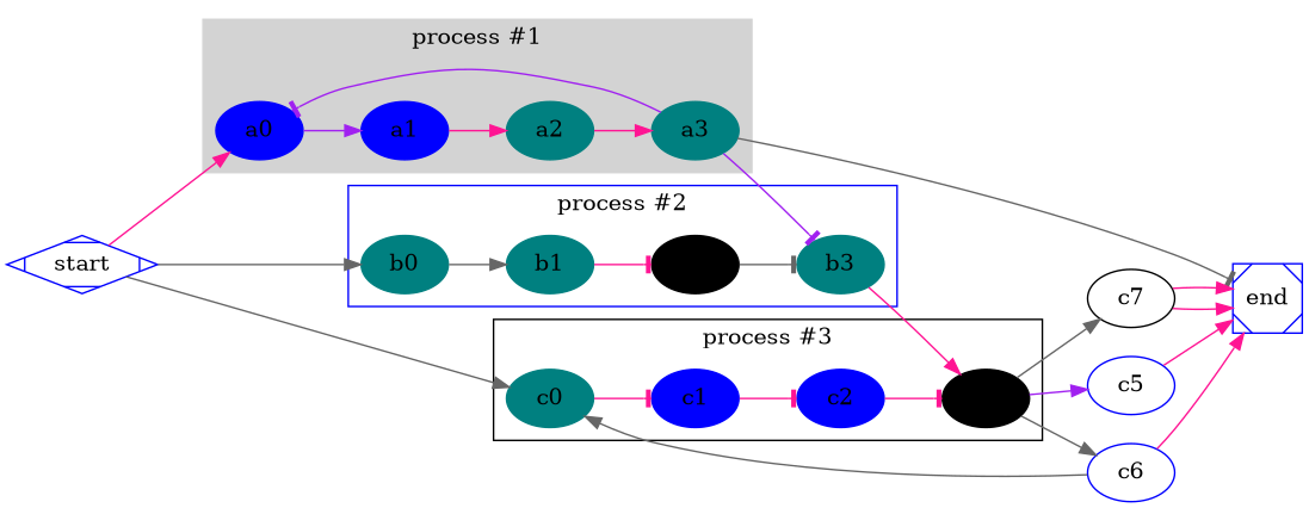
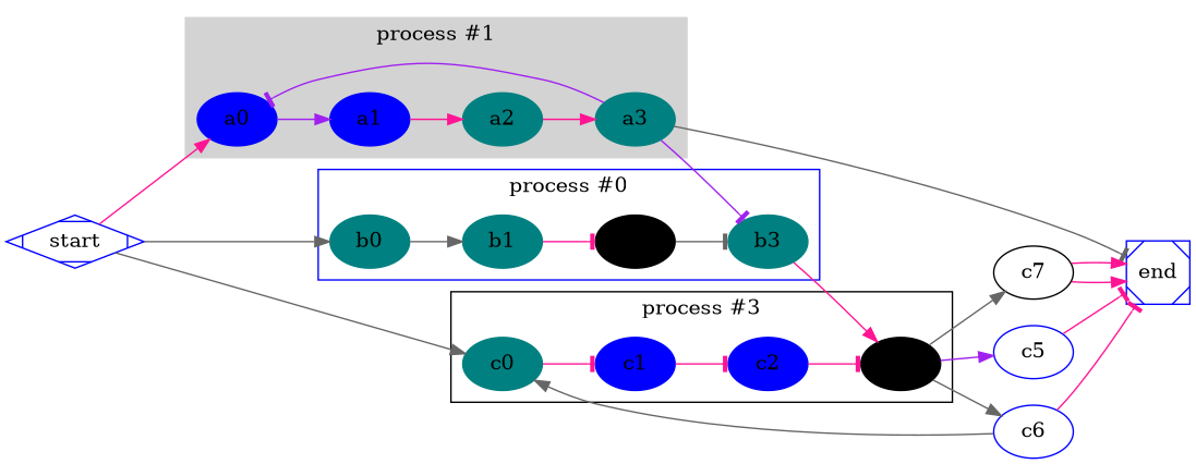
  digraph {
    rankdir=LR
    node [color=blue style=filled]
    edge [arrowhead=normal color=deeppink]
    a0
    a1
    a2 [color=teal]
    a3 [color=teal]
    b0 [color=teal]
    b1 [color=teal]
    b2 [color=black]
    b3 [color=teal]
    c0 [color=teal]
    c1
    c2
    c3 [color=black]
    end [shape=Msquare style=""]
    n14 [color=black label=c7 style=""]
    c5 [style=""]
    c6 [style=""]
    start [shape=Mdiamond style=""]
    subgraph cluster_1 {
      color=lightgrey
      label="process #1"
      style=filled
      a0
      a1
      a2
      a3
    }
    subgraph cluster_2 {
      color=blue
-     label="process #2"
+     label="process #0"
      b0
      b1
      b2
      b3
    }
    subgraph cluster_3 {
      color=black
      label="process #3"
      c0
      c1
      c2
      c3
    }
    a0 -> a1 [color=purple]
    a1 -> a2
    a2 -> a3
    a3 -> a0 [arrowhead=tee color=purple]
    a3 -> b3 [arrowhead=tee color=purple]
    a3 -> end [arrowhead=tee color=gray40]
    b0 -> b1 [color=gray40]
    b1 -> b2 [arrowhead=tee]
    b2 -> b3 [arrowhead=tee color=gray40]
    b3 -> c3
    c0 -> c1 [arrowhead=tee]
    c1 -> c2 [arrowhead=tee]
    c2 -> c3 [arrowhead=tee]
    c3 -> n14 [color=gray40]
    c3 -> c5 [color=purple]
    c3 -> c6 [color=gray40]
    n14 -> end
    n14 -> end
-   c5 -> end
+   c5 -> end [arrowhead=tee]
    c6 -> c0 [color=gray40]
-   c6 -> end
+   c6 -> end [arrowhead=tee]
    start -> a0
    start -> b0 [color=gray40]
    start -> c0 [color=gray40]
  }
